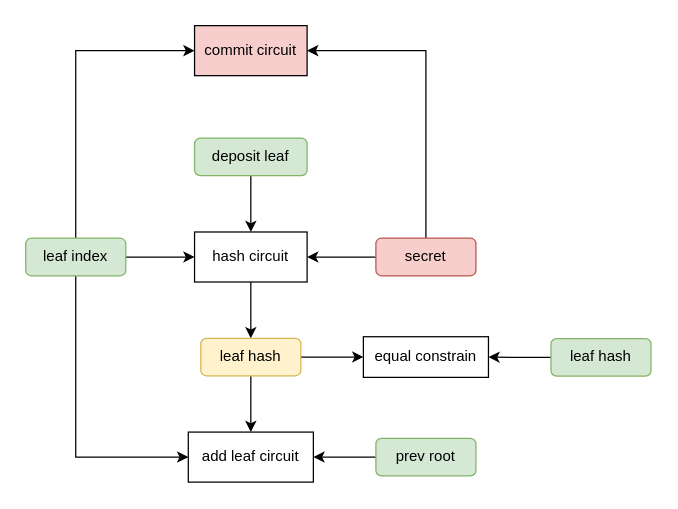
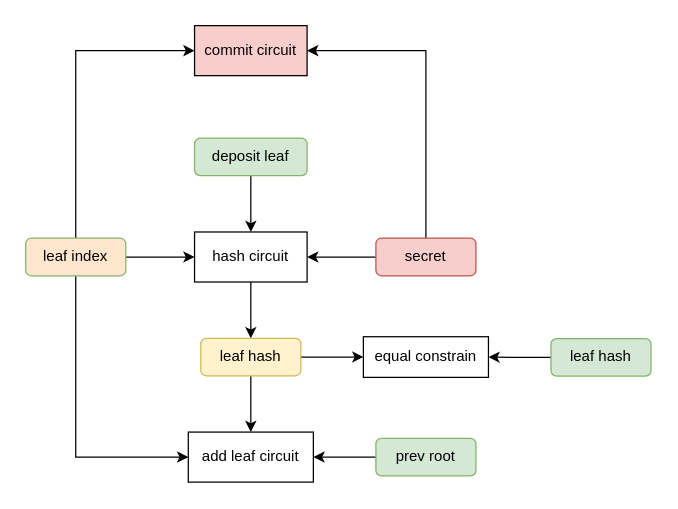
  <mxCell id="0" />
  <mxCell id="1" parent="0" />
  <mxCell id="2" value="commit circuit" style="rounded=0;whiteSpace=wrap;html=1;fillColor=#f8cecc;" parent="1" vertex="1"><mxGeometry x="155" y="20" width="90" height="40" as="geometry" /></mxCell>
  <mxCell id="3" style="edgeStyle=orthogonalEdgeStyle;rounded=0;orthogonalLoop=1;jettySize=auto;html=1;exitX=1;exitY=0.5;exitDx=0;exitDy=0;entryX=0;entryY=0.5;entryDx=0;entryDy=0;fontFamily=Helvetica;" parent="1" source="6" target="8" edge="1"><mxGeometry relative="1" as="geometry" /></mxCell>
  <mxCell id="4" style="edgeStyle=orthogonalEdgeStyle;rounded=0;orthogonalLoop=1;jettySize=auto;html=1;exitX=0.5;exitY=1;exitDx=0;exitDy=0;entryX=0;entryY=0.5;entryDx=0;entryDy=0;fontFamily=Helvetica;" parent="1" source="6" target="17" edge="1"><mxGeometry relative="1" as="geometry" /></mxCell>
  <mxCell id="5" style="edgeStyle=orthogonalEdgeStyle;rounded=0;orthogonalLoop=1;jettySize=auto;html=1;exitX=0.5;exitY=0;exitDx=0;exitDy=0;entryX=0;entryY=0.5;entryDx=0;entryDy=0;" parent="1" source="6" target="2" edge="1"><mxGeometry relative="1" as="geometry" /></mxCell>
- <mxCell id="6" value="leaf index" style="rounded=1;whiteSpace=wrap;html=1;fontFamily=Helvetica;fillColor=#d5e8d4;strokeColor=#82b366;" parent="1" vertex="1"><mxGeometry x="20" y="190" width="80" height="30" as="geometry" /></mxCell>
+ <mxCell id="6" value="leaf index" style="rounded=1;whiteSpace=wrap;html=1;fontFamily=Helvetica;fillColor=#ffe6cc;strokeColor=#82b366;" parent="1" vertex="1"><mxGeometry x="20" y="190" width="80" height="30" as="geometry" /></mxCell>
  <mxCell id="7" style="edgeStyle=orthogonalEdgeStyle;rounded=0;orthogonalLoop=1;jettySize=auto;html=1;exitX=0.5;exitY=1;exitDx=0;exitDy=0;entryX=0.5;entryY=0;entryDx=0;entryDy=0;fontFamily=Helvetica;" parent="1" source="8" target="16" edge="1"><mxGeometry relative="1" as="geometry" /></mxCell>
  <mxCell id="8" value="hash circuit" style="rounded=0;whiteSpace=wrap;html=1;" parent="1" vertex="1"><mxGeometry x="155" y="185" width="90" height="40" as="geometry" /></mxCell>
  <mxCell id="9" style="edgeStyle=orthogonalEdgeStyle;rounded=0;orthogonalLoop=1;jettySize=auto;html=1;exitX=0.5;exitY=1;exitDx=0;exitDy=0;entryX=0.5;entryY=0;entryDx=0;entryDy=0;fontFamily=Helvetica;" parent="1" source="10" target="8" edge="1"><mxGeometry relative="1" as="geometry" /></mxCell>
  <mxCell id="10" value="deposit leaf" style="rounded=1;whiteSpace=wrap;html=1;fontFamily=Helvetica;fillColor=#d5e8d4;strokeColor=#82b366;" parent="1" vertex="1"><mxGeometry x="155" y="110" width="90" height="30" as="geometry" /></mxCell>
  <mxCell id="11" style="edgeStyle=orthogonalEdgeStyle;rounded=0;orthogonalLoop=1;jettySize=auto;html=1;exitX=0;exitY=0.5;exitDx=0;exitDy=0;entryX=1;entryY=0.5;entryDx=0;entryDy=0;fontFamily=Helvetica;" parent="1" source="13" target="8" edge="1"><mxGeometry relative="1" as="geometry" /></mxCell>
  <mxCell id="12" style="edgeStyle=orthogonalEdgeStyle;rounded=0;orthogonalLoop=1;jettySize=auto;html=1;exitX=0.5;exitY=0;exitDx=0;exitDy=0;entryX=1;entryY=0.5;entryDx=0;entryDy=0;" parent="1" source="13" target="2" edge="1"><mxGeometry relative="1" as="geometry" /></mxCell>
  <mxCell id="13" value="secret" style="rounded=1;whiteSpace=wrap;html=1;fontFamily=Helvetica;fillColor=#f8cecc;strokeColor=#b85450;" parent="1" vertex="1"><mxGeometry x="300" y="190" width="80" height="30" as="geometry" /></mxCell>
  <mxCell id="14" style="edgeStyle=orthogonalEdgeStyle;rounded=0;orthogonalLoop=1;jettySize=auto;html=1;exitX=0.5;exitY=1;exitDx=0;exitDy=0;fontFamily=Helvetica;" parent="1" source="16" target="17" edge="1"><mxGeometry relative="1" as="geometry" /></mxCell>
  <mxCell id="15" style="edgeStyle=orthogonalEdgeStyle;rounded=0;orthogonalLoop=1;jettySize=auto;html=1;exitX=1;exitY=0.5;exitDx=0;exitDy=0;entryX=0;entryY=0.5;entryDx=0;entryDy=0;fontFamily=Helvetica;" parent="1" source="16" target="18" edge="1"><mxGeometry relative="1" as="geometry" /></mxCell>
  <mxCell id="16" value="leaf hash" style="rounded=1;whiteSpace=wrap;html=1;fontFamily=Helvetica;fillColor=#fff2cc;strokeColor=#d6b656;" parent="1" vertex="1"><mxGeometry x="160" y="270" width="80" height="30" as="geometry" /></mxCell>
  <mxCell id="17" value="add leaf circuit" style="rounded=0;whiteSpace=wrap;html=1;" parent="1" vertex="1"><mxGeometry x="150" y="345" width="100" height="40" as="geometry" /></mxCell>
  <mxCell id="18" value="equal constrain" style="rounded=0;whiteSpace=wrap;html=1;" parent="1" vertex="1"><mxGeometry x="290" y="268.75" width="100" height="32.5" as="geometry" /></mxCell>
  <mxCell id="19" style="edgeStyle=orthogonalEdgeStyle;rounded=0;orthogonalLoop=1;jettySize=auto;html=1;exitX=0;exitY=0.5;exitDx=0;exitDy=0;entryX=1;entryY=0.5;entryDx=0;entryDy=0;fontFamily=Helvetica;" parent="1" source="20" target="18" edge="1"><mxGeometry relative="1" as="geometry" /></mxCell>
  <mxCell id="20" value="leaf hash" style="rounded=1;whiteSpace=wrap;html=1;fontFamily=Helvetica;fillColor=#d5e8d4;strokeColor=#82b366;" parent="1" vertex="1"><mxGeometry x="440" y="270.25" width="80" height="30" as="geometry" /></mxCell>
  <mxCell id="21" style="edgeStyle=orthogonalEdgeStyle;rounded=0;orthogonalLoop=1;jettySize=auto;html=1;exitX=0;exitY=0.5;exitDx=0;exitDy=0;fontFamily=Helvetica;" parent="1" source="22" target="17" edge="1"><mxGeometry relative="1" as="geometry" /></mxCell>
  <mxCell id="22" value="prev root" style="rounded=1;whiteSpace=wrap;html=1;fontFamily=Helvetica;fillColor=#d5e8d4;strokeColor=#82b366;" parent="1" vertex="1"><mxGeometry x="300" y="350" width="80" height="30" as="geometry" /></mxCell>
